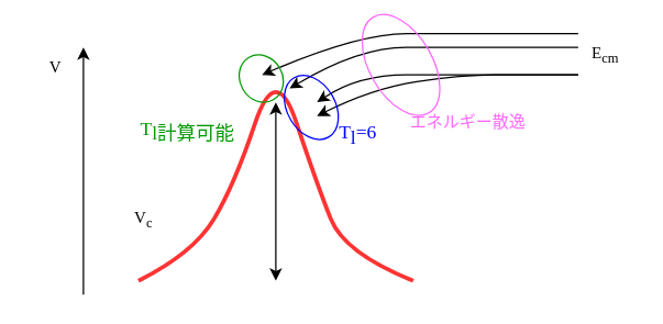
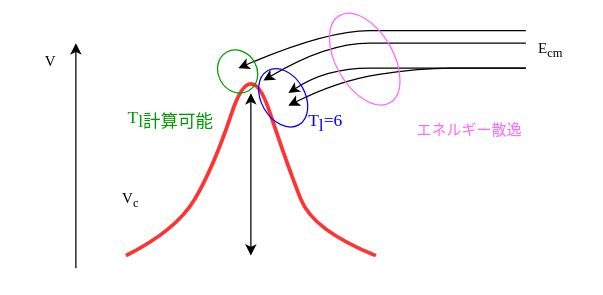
  <mxCell id="0" />
  <mxCell id="1" parent="0" />
  <mxCell id="2" value="" style="curved=1;endArrow=none;html=1;rounded=0;endFill=0;strokeColor=#FF3333;strokeWidth=3;" edge="1" parent="1"><mxGeometry width="50" height="50" relative="1" as="geometry"><mxPoint x="100" y="200" as="sourcePoint" /><mxPoint x="300" y="200" as="targetPoint" /><Array as="points"><mxPoint x="140" y="180" /><mxPoint x="170" y="130" /><mxPoint x="200" y="40" /><mxPoint x="230" y="130" /><mxPoint x="250" y="180" /></Array></mxGeometry></mxCell>
  <mxCell id="3" value="" style="endArrow=classic;html=1;rounded=0;strokeColor=#000000;" edge="1" parent="1"><mxGeometry width="50" height="50" relative="1" as="geometry"><mxPoint x="60" y="210" as="sourcePoint" /><mxPoint x="60" y="30" as="targetPoint" /></mxGeometry></mxCell>
  <mxCell id="4" value="&lt;font&gt;V&lt;/font&gt;" style="text;html=1;strokeColor=none;fillColor=none;align=center;verticalAlign=middle;whiteSpace=wrap;rounded=0;fontFamily=Times New Roman;fontColor=#000000;" vertex="1" parent="1"><mxGeometry x="20" y="30" width="40" height="30" as="geometry" /></mxCell>
  <mxCell id="5" value="&lt;font&gt;E&lt;sub&gt;cm&lt;/sub&gt;&lt;/font&gt;" style="text;html=1;strokeColor=none;fillColor=none;align=center;verticalAlign=middle;whiteSpace=wrap;rounded=0;fontFamily=Times New Roman;fontColor=#000000;" vertex="1" parent="1"><mxGeometry x="420" y="20" width="40" height="30" as="geometry" /></mxCell>
  <mxCell id="6" value="" style="endArrow=classic;startArrow=classic;html=1;rounded=0;strokeColor=#000000;" edge="1" parent="1"><mxGeometry width="50" height="50" relative="1" as="geometry"><mxPoint x="200" y="200" as="sourcePoint" /><mxPoint x="200" y="70" as="targetPoint" /></mxGeometry></mxCell>
  <mxCell id="7" value="&lt;font&gt;V&lt;sub&gt;c&lt;/sub&gt;&lt;/font&gt;" style="text;html=1;strokeColor=none;fillColor=none;align=center;verticalAlign=middle;whiteSpace=wrap;rounded=0;fontFamily=Times New Roman;fontColor=#000000;" vertex="1" parent="1"><mxGeometry x="91" y="140" width="26" height="30" as="geometry" /></mxCell>
  <mxCell id="8" value="" style="curved=1;endArrow=classic;html=1;rounded=0;strokeColor=#000000;" edge="1" parent="1"><mxGeometry width="50" height="50" relative="1" as="geometry"><mxPoint x="420" y="50" as="sourcePoint" /><mxPoint x="230" y="70" as="targetPoint" /><Array as="points"><mxPoint x="380" y="50" /><mxPoint x="330" y="50" /><mxPoint x="260" y="50" /></Array></mxGeometry></mxCell>
  <mxCell id="9" value="" style="curved=1;endArrow=classic;html=1;rounded=0;strokeColor=#000000;" edge="1" parent="1"><mxGeometry width="50" height="50" relative="1" as="geometry"><mxPoint x="420" y="50" as="sourcePoint" /><mxPoint x="230" y="80" as="targetPoint" /><Array as="points"><mxPoint x="385" y="50" /><mxPoint x="335" y="50" /><mxPoint x="270" y="60" /></Array></mxGeometry></mxCell>
  <mxCell id="10" value="" style="curved=1;endArrow=classic;html=1;rounded=0;strokeColor=#000000;" edge="1" parent="1"><mxGeometry width="50" height="50" relative="1" as="geometry"><mxPoint x="420" y="30" as="sourcePoint" /><mxPoint x="210" y="60" as="targetPoint" /><Array as="points"><mxPoint x="380" y="30" /><mxPoint x="330" y="30" /><mxPoint x="260" y="30" /></Array></mxGeometry></mxCell>
  <mxCell id="11" value="" style="curved=1;endArrow=classic;html=1;rounded=0;strokeColor=#000000;" edge="1" parent="1"><mxGeometry width="50" height="50" relative="1" as="geometry"><mxPoint x="420" y="20" as="sourcePoint" /><mxPoint x="190" y="50" as="targetPoint" /><Array as="points"><mxPoint x="380" y="20" /><mxPoint x="330" y="20" /><mxPoint x="260" y="20" /></Array></mxGeometry></mxCell>
  <mxCell id="12" value="" style="ellipse;whiteSpace=wrap;html=1;fillColor=none;strokeColor=#0000FF;rotation=60;" vertex="1" parent="1"><mxGeometry x="200.83" y="56.25" width="50" height="35" as="geometry" /></mxCell>
  <mxCell id="13" value="&lt;font style=&quot;font-size: 14px;&quot;&gt;T&lt;sub style=&quot;font-size: 14px;&quot;&gt;l&lt;/sub&gt;=6&lt;/font&gt;" style="text;html=1;strokeColor=none;fillColor=none;align=center;verticalAlign=middle;whiteSpace=wrap;rounded=0;fontColor=#0000FF;fontFamily=Times New Roman;fontSize=14;" vertex="1" parent="1"><mxGeometry x="230" y="80" width="60" height="30" as="geometry" /></mxCell>
  <mxCell id="14" value="" style="ellipse;whiteSpace=wrap;html=1;fillColor=none;strokeColor=#009900;rotation=60;fontColor=none;noLabel=1;" vertex="1" parent="1"><mxGeometry x="171.63" y="37.29" width="35.52" height="30.91" as="geometry" /></mxCell>
  <mxCell id="15" value="T&lt;sub style=&quot;font-size: 14px;&quot;&gt;l計算可能&lt;/sub&gt;" style="text;html=1;strokeColor=none;fillColor=none;align=center;verticalAlign=middle;whiteSpace=wrap;rounded=0;fontColor=#009900;fontFamily=Times New Roman;fontSize=14;" vertex="1" parent="1"><mxGeometry x="100" y="77.29" width="71.63" height="30" as="geometry" /></mxCell>
  <mxCell id="16" value="" style="ellipse;whiteSpace=wrap;html=1;fillColor=none;strokeColor=#FF66FF;rotation=60;fontColor=#ffffff;noLabel=1;" vertex="1" parent="1"><mxGeometry x="250.83" y="20" width="80.51" height="45.68" as="geometry" /></mxCell>
- <mxCell id="17" value="エネルギー散逸" style="text;html=1;strokeColor=none;fillColor=none;align=center;verticalAlign=middle;whiteSpace=wrap;rounded=0;fontColor=#FF66FF;fontFamily=Times New Roman;fontSize=12;" vertex="1" parent="1"><mxGeometry x="290" y="70" width="100" height="30" as="geometry" /></mxCell>
+ <mxCell id="17" value="エネルギー散逸" style="text;html=1;strokeColor=none;fillColor=none;align=center;verticalAlign=middle;whiteSpace=wrap;rounded=0;fontColor=#FF66FF;fontFamily=Times New Roman;fontSize=12;" vertex="1" parent="1"><mxGeometry x="325" y="85" width="100" height="30" as="geometry" /></mxCell>
